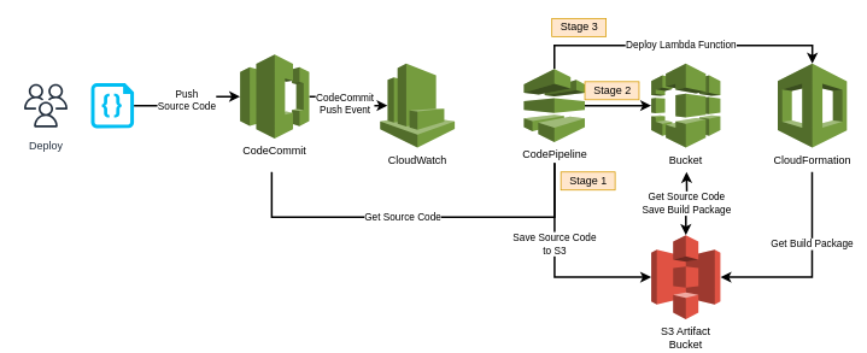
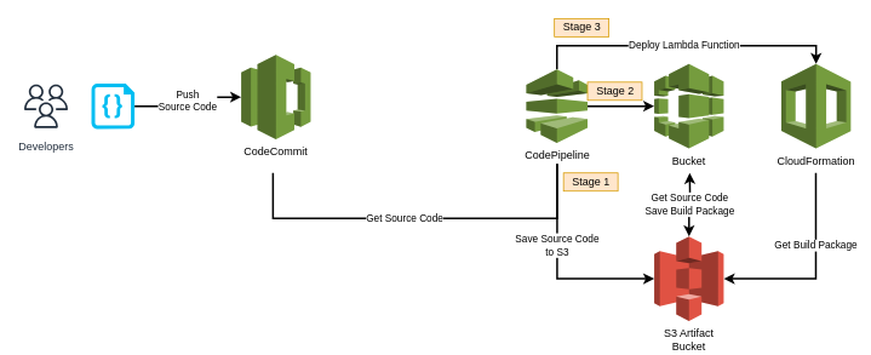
  <mxCell id="0" />
  <mxCell id="1" parent="0" />
- <mxCell id="2" value="CodeCommit&lt;br&gt;&lt;div&gt;Push Event&lt;/div&gt;" style="edgeStyle=orthogonalEdgeStyle;rounded=0;orthogonalLoop=1;jettySize=auto;html=1;entryX=0.1;entryY=0.5;entryDx=0;entryDy=0;entryPerimeter=0;strokeWidth=2;" edge="1" parent="1" source="14" target="8"><mxGeometry relative="1" as="geometry" /></mxCell>
  <mxCell id="3" style="edgeStyle=orthogonalEdgeStyle;rounded=0;orthogonalLoop=1;jettySize=auto;html=1;startArrow=none;startFill=0;strokeWidth=2;" edge="1" parent="1" source="7" target="13"><mxGeometry relative="1" as="geometry" /></mxCell>
  <mxCell id="4" value="Get Source Code " style="edgeStyle=orthogonalEdgeStyle;rounded=0;orthogonalLoop=1;jettySize=auto;html=1;startArrow=none;startFill=0;strokeWidth=2;endArrow=none;endFill=0;" edge="1" parent="1"><mxGeometry x="0.075" relative="1" as="geometry"><mxPoint x="300" y="190" as="targetPoint" /><mxPoint x="613" y="180" as="sourcePoint" /><Array as="points"><mxPoint x="613" y="240" /><mxPoint x="300" y="240" /></Array><mxPoint x="-1" as="offset" /></mxGeometry></mxCell>
  <mxCell id="5" value="Deploy Lambda Function" style="edgeStyle=orthogonalEdgeStyle;rounded=0;orthogonalLoop=1;jettySize=auto;html=1;entryX=0.5;entryY=0;entryDx=0;entryDy=0;entryPerimeter=0;startArrow=none;startFill=0;strokeWidth=2;" edge="1" parent="1" source="7" target="10"><mxGeometry relative="1" as="geometry"><Array as="points"><mxPoint x="613" y="50" /><mxPoint x="899" y="50" /></Array></mxGeometry></mxCell>
  <mxCell id="6" value="&lt;div&gt;Save Source Code&lt;/div&gt;&lt;div&gt;to S3&lt;/div&gt;" style="edgeStyle=orthogonalEdgeStyle;rounded=0;orthogonalLoop=1;jettySize=auto;html=1;entryX=0;entryY=0.5;entryDx=0;entryDy=0;entryPerimeter=0;startArrow=none;startFill=0;endArrow=classic;endFill=1;strokeWidth=2;" edge="1" parent="1" target="12"><mxGeometry x="-0.228" relative="1" as="geometry"><mxPoint x="613" y="180" as="sourcePoint" /><Array as="points"><mxPoint x="613" y="307" /></Array><mxPoint as="offset" /></mxGeometry></mxCell>
  <mxCell id="7" value="CodePipeline" style="outlineConnect=0;dashed=0;verticalLabelPosition=bottom;verticalAlign=top;align=center;html=1;shape=mxgraph.aws3.codepipeline;fillColor=#759C3E;gradientColor=none;" vertex="1" parent="1"><mxGeometry x="579" y="76" width="67.5" height="81" as="geometry" /></mxCell>
- <mxCell id="8" value="CloudWatch" style="outlineConnect=0;dashed=0;verticalLabelPosition=bottom;verticalAlign=top;align=center;html=1;shape=mxgraph.aws3.cloudwatch;fillColor=#759C3E;gradientColor=none;" vertex="1" parent="1"><mxGeometry x="420" y="70" width="82.5" height="93" as="geometry" /></mxCell>
  <mxCell id="9" value="Get Build Package" style="rounded=0;orthogonalLoop=1;jettySize=auto;html=1;entryX=1;entryY=0.5;entryDx=0;entryDy=0;entryPerimeter=0;startArrow=none;startFill=0;strokeWidth=2;endArrow=classic;endFill=1;edgeStyle=orthogonalEdgeStyle;" edge="1" parent="1" target="12"><mxGeometry x="-0.267" relative="1" as="geometry"><mxPoint x="898" y="190" as="sourcePoint" /><Array as="points"><mxPoint x="898" y="306" /></Array><mxPoint as="offset" /></mxGeometry></mxCell>
  <mxCell id="10" value="CloudFormation" style="outlineConnect=0;dashed=0;verticalLabelPosition=bottom;verticalAlign=top;align=center;html=1;shape=mxgraph.aws3.cloudformation;fillColor=#759C3E;gradientColor=none;" vertex="1" parent="1"><mxGeometry x="860" y="70" width="76.5" height="93" as="geometry" /></mxCell>
  <mxCell id="11" value="&lt;div&gt;Get Source Code&lt;br&gt;&lt;/div&gt;&lt;div&gt;Save Build Package&lt;br&gt;&lt;/div&gt;" style="edgeStyle=orthogonalEdgeStyle;rounded=0;orthogonalLoop=1;jettySize=auto;html=1;startArrow=classic;startFill=1;strokeWidth=2;" edge="1" parent="1" source="12"><mxGeometry relative="1" as="geometry"><mxPoint x="759" y="190" as="targetPoint" /></mxGeometry></mxCell>
  <mxCell id="12" value="&lt;div&gt;S3 Artifact&lt;/div&gt;&lt;div&gt;Bucket&lt;br&gt;&lt;/div&gt;" style="outlineConnect=0;dashed=0;verticalLabelPosition=bottom;verticalAlign=top;align=center;html=1;shape=mxgraph.aws3.s3;fillColor=#E05243;gradientColor=none;" vertex="1" parent="1"><mxGeometry x="720" y="260" width="76.5" height="93" as="geometry" /></mxCell>
  <mxCell id="13" value="Bucket" style="outlineConnect=0;dashed=0;verticalLabelPosition=bottom;verticalAlign=top;align=center;html=1;shape=mxgraph.aws3.codebuild;fillColor=#759C3E;gradientColor=none;labelBackgroundColor=#ffffff;" vertex="1" parent="1"><mxGeometry x="720" y="70" width="76.5" height="93" as="geometry" /></mxCell>
  <mxCell id="14" value="CodeCommit" style="outlineConnect=0;dashed=0;verticalLabelPosition=bottom;verticalAlign=top;align=center;html=1;shape=mxgraph.aws3.codecommit;fillColor=#759C3E;gradientColor=none;labelBackgroundColor=#ffffff;" vertex="1" parent="1"><mxGeometry x="265" y="60" width="76.5" height="93" as="geometry" /></mxCell>
  <mxCell id="15" value="Stage 1" style="text;html=1;align=center;verticalAlign=middle;resizable=0;points=[];autosize=1;fillColor=#ffe6cc;strokeColor=#d79b00;" vertex="1" parent="1"><mxGeometry x="620" y="190" width="60" height="20" as="geometry" /></mxCell>
  <mxCell id="16" value="Stage 2" style="text;html=1;align=center;verticalAlign=middle;resizable=0;points=[];autosize=1;fillColor=#ffe6cc;strokeColor=#d79b00;" vertex="1" parent="1"><mxGeometry x="646.5" y="90" width="60" height="20" as="geometry" /></mxCell>
  <mxCell id="17" value="Stage 3" style="text;html=1;align=center;verticalAlign=middle;resizable=0;points=[];autosize=1;fillColor=#ffe6cc;strokeColor=#d79b00;" vertex="1" parent="1"><mxGeometry x="610" y="20" width="60" height="20" as="geometry" /></mxCell>
  <mxCell id="18" value="&lt;div&gt;Push&lt;/div&gt;&lt;div&gt;Source Code&lt;br&gt;&lt;/div&gt;" style="edgeStyle=orthogonalEdgeStyle;rounded=0;orthogonalLoop=1;jettySize=auto;html=1;startArrow=none;startFill=0;endArrow=classic;endFill=1;strokeWidth=2;" edge="1" parent="1" source="19" target="14"><mxGeometry relative="1" as="geometry" /></mxCell>
  <mxCell id="19" value="" style="verticalLabelPosition=bottom;html=1;verticalAlign=top;align=center;strokeColor=none;fillColor=#00BEF2;shape=mxgraph.azure.code_file;pointerEvents=1;labelBackgroundColor=#ffffff;" vertex="1" parent="1"><mxGeometry x="100" y="91.5" width="47.5" height="50" as="geometry" /></mxCell>
- <mxCell id="20" value="Deploy" style="outlineConnect=0;fontColor=#232F3E;gradientColor=none;strokeColor=#232F3E;fillColor=#ffffff;dashed=0;verticalLabelPosition=bottom;verticalAlign=top;align=center;html=1;fontSize=12;fontStyle=0;aspect=fixed;shape=mxgraph.aws4.resourceIcon;resIcon=mxgraph.aws4.users;labelBackgroundColor=#ffffff;" vertex="1" parent="1"><mxGeometry x="20" y="86.5" width="60" height="60" as="geometry" /></mxCell>
+ <mxCell id="20" value="Developers" style="outlineConnect=0;fontColor=#232F3E;gradientColor=none;strokeColor=#232F3E;fillColor=#ffffff;dashed=0;verticalLabelPosition=bottom;verticalAlign=top;align=center;html=1;fontSize=12;fontStyle=0;aspect=fixed;shape=mxgraph.aws4.resourceIcon;resIcon=mxgraph.aws4.users;labelBackgroundColor=#ffffff;" vertex="1" parent="1"><mxGeometry x="20" y="86.5" width="60" height="60" as="geometry" /></mxCell>
